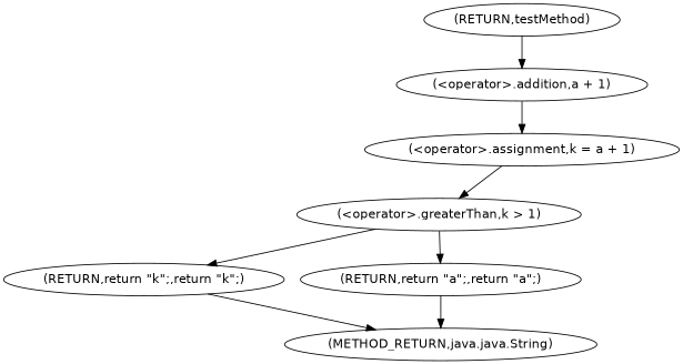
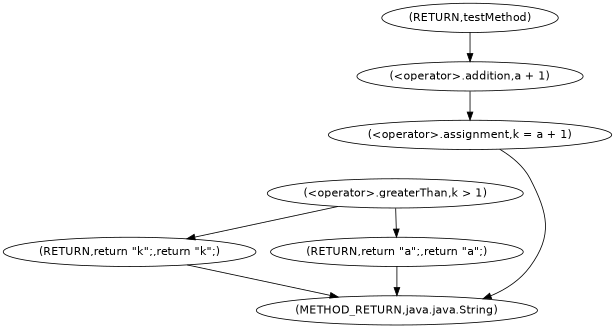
  digraph {
    fontname="DejaVu Sans"
    node [fontname="DejaVu Sans"]
    edge [fontname="DejaVu Sans"]
    n1 [label="(<operator>.assignment,k = a + 1)"]
    n2 [label="(<operator>.greaterThan,k > 1)"]
    n3 [label="(RETURN,return \"k\";,return \"k\";)"]
    n4 [label="(RETURN,return \"a\";,return \"a\";)"]
    n5 [label="(<operator>.addition,a + 1)"]
    n6 [label="(METHOD_RETURN,java.java.String)"]
    n7 [label="(RETURN,testMethod)"]
-   n1 -> n2
+   n1 -> n6
    n2 -> n3
    n2 -> n4
    n3 -> n6
    n4 -> n6
    n5 -> n1
    n7 -> n5
  }
